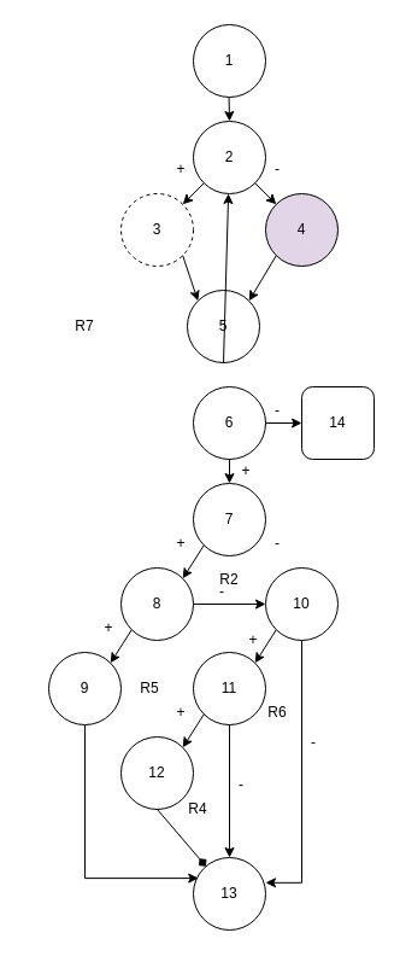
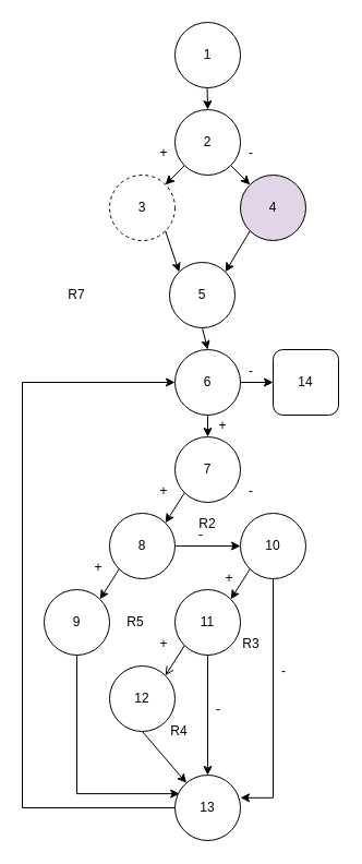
  <mxCell id="0" />
  <mxCell id="1" parent="0" />
  <mxCell id="2" value="1" style="ellipse;whiteSpace=wrap;html=1;aspect=fixed;" vertex="1" parent="1"><mxGeometry x="160" width="60" height="60" as="geometry" y="20" /></mxCell>
  <mxCell id="3" value="4" style="ellipse;whiteSpace=wrap;html=1;aspect=fixed;fillColor=#e1d5e7;" vertex="1" parent="1"><mxGeometry x="220" y="160" width="60" height="60" as="geometry" /></mxCell>
  <mxCell id="4" value="2" style="ellipse;whiteSpace=wrap;html=1;aspect=fixed;" vertex="1" parent="1"><mxGeometry x="160" y="100" width="60" height="60" as="geometry" /></mxCell>
  <mxCell id="5" value="3" style="ellipse;whiteSpace=wrap;html=1;aspect=fixed;dashed=1;" vertex="1" parent="1"><mxGeometry x="100" y="160" width="60" height="60" as="geometry" /></mxCell>
  <mxCell id="6" value="5" style="ellipse;whiteSpace=wrap;html=1;aspect=fixed;" vertex="1" parent="1"><mxGeometry x="155" y="240" width="60" height="60" as="geometry" /></mxCell>
  <mxCell id="7" value="6" style="ellipse;whiteSpace=wrap;html=1;aspect=fixed;" vertex="1" parent="1"><mxGeometry x="160" y="320" width="60" height="60" as="geometry" /></mxCell>
  <mxCell id="8" value="14" style="whiteSpace=wrap;html=1;aspect=fixed;rounded=1;" vertex="1" parent="1"><mxGeometry x="250" y="320" width="60" height="60" as="geometry" /></mxCell>
  <mxCell id="9" value="7" style="ellipse;whiteSpace=wrap;html=1;aspect=fixed;" vertex="1" parent="1"><mxGeometry x="160" y="400" width="60" height="60" as="geometry" /></mxCell>
  <mxCell id="10" style="edgeStyle=orthogonalEdgeStyle;rounded=0;orthogonalLoop=1;jettySize=auto;html=1;entryX=0;entryY=0.5;entryDx=0;entryDy=0;" edge="1" parent="1" source="11" target="13"><mxGeometry relative="1" as="geometry" /></mxCell>
  <mxCell id="11" value="8" style="ellipse;whiteSpace=wrap;html=1;aspect=fixed;" vertex="1" parent="1"><mxGeometry x="100" y="470" width="60" height="60" as="geometry" /></mxCell>
  <mxCell id="12" style="edgeStyle=orthogonalEdgeStyle;rounded=0;orthogonalLoop=1;jettySize=auto;html=1;entryX=1;entryY=0.347;entryDx=0;entryDy=0;entryPerimeter=0;" edge="1" parent="1" source="13" target="19"><mxGeometry relative="1" as="geometry" /></mxCell>
  <mxCell id="13" value="10" style="ellipse;whiteSpace=wrap;html=1;aspect=fixed;" vertex="1" parent="1"><mxGeometry x="220" y="470" width="60" height="60" as="geometry" /></mxCell>
  <mxCell id="14" style="edgeStyle=orthogonalEdgeStyle;rounded=0;orthogonalLoop=1;jettySize=auto;html=1;exitX=0.5;exitY=1;exitDx=0;exitDy=0;entryX=0.07;entryY=0.285;entryDx=0;entryDy=0;entryPerimeter=0;" edge="1" parent="1" source="15" target="19"><mxGeometry relative="1" as="geometry"><Array as="points"><mxPoint x="70" y="727" /></Array></mxGeometry></mxCell>
  <mxCell id="15" value="9" style="ellipse;whiteSpace=wrap;html=1;aspect=fixed;" vertex="1" parent="1"><mxGeometry x="40" y="540" width="60" height="60" as="geometry" /></mxCell>
  <mxCell id="16" value="11" style="ellipse;whiteSpace=wrap;html=1;aspect=fixed;" vertex="1" parent="1"><mxGeometry x="160" y="540" width="60" height="60" as="geometry" /></mxCell>
  <mxCell id="17" value="12" style="ellipse;whiteSpace=wrap;html=1;aspect=fixed;" vertex="1" parent="1"><mxGeometry x="100" y="610" width="60" height="60" as="geometry" /></mxCell>
+ <mxCell id="18" style="edgeStyle=orthogonalEdgeStyle;rounded=0;orthogonalLoop=1;jettySize=auto;html=1;exitX=0;exitY=0.5;exitDx=0;exitDy=0;entryX=0;entryY=0.5;entryDx=0;entryDy=0;" edge="1" parent="1" source="19" target="7"><mxGeometry relative="1" as="geometry"><Array as="points"><mxPoint x="20" y="740" /><mxPoint x="20" y="350" /></Array></mxGeometry></mxCell>
  <mxCell id="19" value="13" style="ellipse;whiteSpace=wrap;html=1;aspect=fixed;" vertex="1" parent="1"><mxGeometry x="160" y="710" width="60" height="60" as="geometry" /></mxCell>
  <mxCell id="20" value="" style="endArrow=classic;html=1;" edge="1" parent="1"><mxGeometry width="50" height="50" relative="1" as="geometry"><mxPoint x="189.58" y="80" as="sourcePoint" /><mxPoint x="190" y="100" as="targetPoint" /></mxGeometry></mxCell>
  <mxCell id="21" value="" style="endArrow=classic;html=1;exitX=0;exitY=1;exitDx=0;exitDy=0;entryX=1;entryY=0;entryDx=0;entryDy=0;" edge="1" parent="1" source="4" target="5"><mxGeometry width="50" height="50" relative="1" as="geometry"><mxPoint x="-100" y="160" as="sourcePoint" /><mxPoint x="-100" y="200" as="targetPoint" /></mxGeometry></mxCell>
  <mxCell id="22" value="" style="endArrow=classic;html=1;exitX=1;exitY=1;exitDx=0;exitDy=0;entryX=0;entryY=0;entryDx=0;entryDy=0;" edge="1" parent="1" source="4" target="3"><mxGeometry width="50" height="50" relative="1" as="geometry"><mxPoint x="-90" y="170" as="sourcePoint" /><mxPoint x="-90" y="210" as="targetPoint" /></mxGeometry></mxCell>
  <mxCell id="23" value="" style="endArrow=classic;html=1;exitX=1;exitY=1;exitDx=0;exitDy=0;entryX=0;entryY=0;entryDx=0;entryDy=0;" edge="1" parent="1" source="5" target="6"><mxGeometry width="50" height="50" relative="1" as="geometry"><mxPoint x="-80" y="180" as="sourcePoint" /><mxPoint x="-80" y="220" as="targetPoint" /></mxGeometry></mxCell>
  <mxCell id="24" value="" style="endArrow=classic;html=1;exitX=0;exitY=1;exitDx=0;exitDy=0;entryX=1;entryY=0;entryDx=0;entryDy=0;" edge="1" parent="1" source="3" target="6"><mxGeometry width="50" height="50" relative="1" as="geometry"><mxPoint x="-70" y="190" as="sourcePoint" /><mxPoint x="-70" y="230" as="targetPoint" /></mxGeometry></mxCell>
- <mxCell id="25" value="" style="endArrow=classic;html=1;exitX=0.5;exitY=1;exitDx=0;exitDy=0;" edge="1" parent="1" source="6" target="4"><mxGeometry width="50" height="50" relative="1" as="geometry"><mxPoint x="-60" y="200" as="sourcePoint" /><mxPoint x="-60" y="240" as="targetPoint" /></mxGeometry></mxCell>
+ <mxCell id="25" value="" style="endArrow=classic;html=1;exitX=0.5;exitY=1;exitDx=0;exitDy=0;entryX=0.5;entryY=0;entryDx=0;entryDy=0;" edge="1" parent="1" source="6" target="7"><mxGeometry width="50" height="50" relative="1" as="geometry"><mxPoint x="-60" y="200" as="sourcePoint" /><mxPoint x="-60" y="240" as="targetPoint" /></mxGeometry></mxCell>
  <mxCell id="26" value="" style="endArrow=classic;html=1;exitX=0.5;exitY=1;exitDx=0;exitDy=0;entryX=0.5;entryY=0;entryDx=0;entryDy=0;" edge="1" parent="1" source="7" target="9"><mxGeometry width="50" height="50" relative="1" as="geometry"><mxPoint x="-50" y="210" as="sourcePoint" /><mxPoint x="-50" y="250" as="targetPoint" /></mxGeometry></mxCell>
  <mxCell id="27" value="" style="endArrow=classic;html=1;exitX=1;exitY=0.5;exitDx=0;exitDy=0;entryX=0;entryY=0.5;entryDx=0;entryDy=0;" edge="1" parent="1" source="7" target="8"><mxGeometry width="50" height="50" relative="1" as="geometry"><mxPoint x="-40" y="220" as="sourcePoint" /><mxPoint x="-40" y="260" as="targetPoint" /></mxGeometry></mxCell>
  <mxCell id="28" value="" style="endArrow=classic;html=1;exitX=0;exitY=1;exitDx=0;exitDy=0;entryX=1;entryY=0;entryDx=0;entryDy=0;" edge="1" parent="1" source="9" target="11"><mxGeometry width="50" height="50" relative="1" as="geometry"><mxPoint x="40" y="350" as="sourcePoint" /><mxPoint x="40" y="390" as="targetPoint" /></mxGeometry></mxCell>
  <mxCell id="29" value="" style="endArrow=classic;html=1;exitX=0;exitY=1;exitDx=0;exitDy=0;entryX=1;entryY=0;entryDx=0;entryDy=0;" edge="1" parent="1" source="11" target="15"><mxGeometry width="50" height="50" relative="1" as="geometry"><mxPoint x="-10" y="250" as="sourcePoint" /><mxPoint x="-10" y="290" as="targetPoint" /></mxGeometry></mxCell>
  <mxCell id="30" value="" style="endArrow=classic;html=1;exitX=0;exitY=1;exitDx=0;exitDy=0;entryX=1;entryY=0;entryDx=0;entryDy=0;" edge="1" parent="1" source="13" target="16"><mxGeometry width="50" height="50" relative="1" as="geometry"><mxPoint x="0" y="260" as="sourcePoint" /><mxPoint x="0" y="300" as="targetPoint" /></mxGeometry></mxCell>
- <mxCell id="31" value="" style="endArrow=classic;html=1;exitX=0;exitY=1;exitDx=0;exitDy=0;entryX=1;entryY=0;entryDx=0;entryDy=0;" edge="1" parent="1" source="16" target="17"><mxGeometry width="50" height="50" relative="1" as="geometry"><mxPoint x="10" y="270" as="sourcePoint" /><mxPoint x="10" y="310" as="targetPoint" /></mxGeometry></mxCell>
- <mxCell id="32" value="" style="endArrow=diamond;html=1;exitX=0.5;exitY=1;exitDx=0;exitDy=0;" edge="1" parent="1" source="17" target="19"><mxGeometry width="50" height="50" relative="1" as="geometry"><mxPoint x="20" y="280" as="sourcePoint" /><mxPoint x="20" y="320" as="targetPoint" /></mxGeometry></mxCell>
+ <mxCell id="31" value="" style="endArrow=open;html=1;exitX=0;exitY=1;exitDx=0;exitDy=0;entryX=1;entryY=0;entryDx=0;entryDy=0;" edge="1" parent="1" source="16" target="17"><mxGeometry width="50" height="50" relative="1" as="geometry"><mxPoint x="10" y="270" as="sourcePoint" /><mxPoint x="10" y="310" as="targetPoint" /></mxGeometry></mxCell>
+ <mxCell id="32" value="" style="endArrow=classic;html=1;exitX=0.5;exitY=1;exitDx=0;exitDy=0;" edge="1" parent="1" source="17" target="19"><mxGeometry width="50" height="50" relative="1" as="geometry"><mxPoint x="20" y="280" as="sourcePoint" /><mxPoint x="20" y="320" as="targetPoint" /></mxGeometry></mxCell>
  <mxCell id="33" value="" style="endArrow=classic;html=1;exitX=0.5;exitY=1;exitDx=0;exitDy=0;entryX=0.5;entryY=0;entryDx=0;entryDy=0;" edge="1" parent="1" source="16" target="19"><mxGeometry width="50" height="50" relative="1" as="geometry"><mxPoint x="30" y="290" as="sourcePoint" /><mxPoint x="30" y="330" as="targetPoint" /></mxGeometry></mxCell>
  <mxCell id="34" value="+" style="text;html=1;strokeColor=none;fillColor=none;align=center;verticalAlign=middle;whiteSpace=wrap;rounded=0;" vertex="1" parent="1"><mxGeometry x="130" y="130" width="40" height="20" as="geometry" /></mxCell>
  <mxCell id="35" value="-" style="text;html=1;strokeColor=none;fillColor=none;align=center;verticalAlign=middle;whiteSpace=wrap;rounded=0;" vertex="1" parent="1"><mxGeometry x="210" y="130" width="40" height="20" as="geometry" /></mxCell>
  <mxCell id="36" value="+" style="text;html=1;strokeColor=none;fillColor=none;align=center;verticalAlign=middle;whiteSpace=wrap;rounded=0;" vertex="1" parent="1"><mxGeometry x="184" y="380" width="40" height="20" as="geometry" /></mxCell>
  <mxCell id="37" value="-" style="text;html=1;strokeColor=none;fillColor=none;align=center;verticalAlign=middle;whiteSpace=wrap;rounded=0;" vertex="1" parent="1"><mxGeometry x="210" y="330" width="40" height="20" as="geometry" /></mxCell>
  <mxCell id="38" value="+" style="text;html=1;strokeColor=none;fillColor=none;align=center;verticalAlign=middle;whiteSpace=wrap;rounded=0;" vertex="1" parent="1"><mxGeometry x="130" y="440" width="40" height="20" as="geometry" /></mxCell>
  <mxCell id="39" value="-" style="text;html=1;strokeColor=none;fillColor=none;align=center;verticalAlign=middle;whiteSpace=wrap;rounded=0;" vertex="1" parent="1"><mxGeometry x="210" y="440" width="40" height="20" as="geometry" /></mxCell>
  <mxCell id="40" value="+" style="text;html=1;strokeColor=none;fillColor=none;align=center;verticalAlign=middle;whiteSpace=wrap;rounded=0;" vertex="1" parent="1"><mxGeometry x="70" y="510" width="40" height="20" as="geometry" /></mxCell>
  <mxCell id="41" value="-" style="text;html=1;strokeColor=none;fillColor=none;align=center;verticalAlign=middle;whiteSpace=wrap;rounded=0;" vertex="1" parent="1"><mxGeometry x="164" y="480" width="40" height="20" as="geometry" /></mxCell>
  <mxCell id="42" value="+" style="text;html=1;strokeColor=none;fillColor=none;align=center;verticalAlign=middle;whiteSpace=wrap;rounded=0;" vertex="1" parent="1"><mxGeometry x="190" y="520" width="40" height="20" as="geometry" /></mxCell>
  <mxCell id="43" value="+" style="text;html=1;strokeColor=none;fillColor=none;align=center;verticalAlign=middle;whiteSpace=wrap;rounded=0;" vertex="1" parent="1"><mxGeometry x="130" y="580" width="40" height="20" as="geometry" /></mxCell>
  <mxCell id="44" value="-" style="text;html=1;strokeColor=none;fillColor=none;align=center;verticalAlign=middle;whiteSpace=wrap;rounded=0;" vertex="1" parent="1"><mxGeometry x="240" y="605" width="40" height="20" as="geometry" /></mxCell>
  <mxCell id="45" value="-" style="text;html=1;strokeColor=none;fillColor=none;align=center;verticalAlign=middle;whiteSpace=wrap;rounded=0;" vertex="1" parent="1"><mxGeometry x="180" y="640" width="40" height="20" as="geometry" /></mxCell>
  <mxCell id="46" value="R7" style="text;html=1;strokeColor=none;fillColor=none;align=center;verticalAlign=middle;whiteSpace=wrap;rounded=0;" vertex="1" parent="1"><mxGeometry x="50" y="260" width="40" height="20" as="geometry" /></mxCell>
  <mxCell id="47" value="R2" style="text;html=1;strokeColor=none;fillColor=none;align=center;verticalAlign=middle;whiteSpace=wrap;rounded=0;" vertex="1" parent="1"><mxGeometry x="170" y="470" width="40" height="20" as="geometry" /></mxCell>
- <mxCell id="48" value="R6" style="text;html=1;strokeColor=none;fillColor=none;align=center;verticalAlign=middle;whiteSpace=wrap;rounded=0;" vertex="1" parent="1"><mxGeometry x="210" y="580" width="40" height="20" as="geometry" /></mxCell>
+ <mxCell id="48" value="R3" style="text;html=1;strokeColor=none;fillColor=none;align=center;verticalAlign=middle;whiteSpace=wrap;rounded=0;" vertex="1" parent="1"><mxGeometry x="210" y="580" width="40" height="20" as="geometry" /></mxCell>
  <mxCell id="49" value="R4" style="text;html=1;strokeColor=none;fillColor=none;align=center;verticalAlign=middle;whiteSpace=wrap;rounded=0;" vertex="1" parent="1"><mxGeometry x="144" y="660" width="40" height="20" as="geometry" /></mxCell>
  <mxCell id="50" value="R5" style="text;html=1;strokeColor=none;fillColor=none;align=center;verticalAlign=middle;whiteSpace=wrap;rounded=0;" vertex="1" parent="1"><mxGeometry x="104" y="560" width="40" height="20" as="geometry" /></mxCell>
